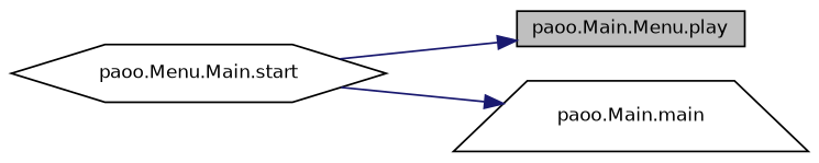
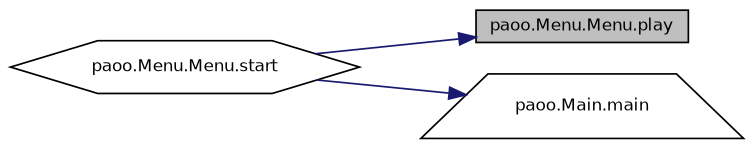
  digraph {
    rankdir=RL
    node [color=black fillcolor=white fontname=Helvetica fontsize=10 style=filled]
    edge [color=midnightblue dir=back fontname=Helvetica fontsize=10 labelfontname=Helvetica labelfontsize=10 style=solid]
-   n1 [fillcolor=grey75 fontcolor=black height=0.2 label="paoo.Main.Menu.play" shape=box width=0.4]
-   n2 [height=0.2 label="paoo.Menu.Main.start" shape=hexagon width=0.4]
+   n1 [fillcolor=grey75 fontcolor=black height=0.2 label="paoo.Menu.Menu.play" shape=box width=0.4]
+   n2 [height=0.2 label="paoo.Menu.Menu.start" shape=hexagon width=0.4]
    n3 [height=0.2 label="paoo.Main.main" shape=trapezium width=0.4]
    n1 -> n2
    n3 -> n2
  }
